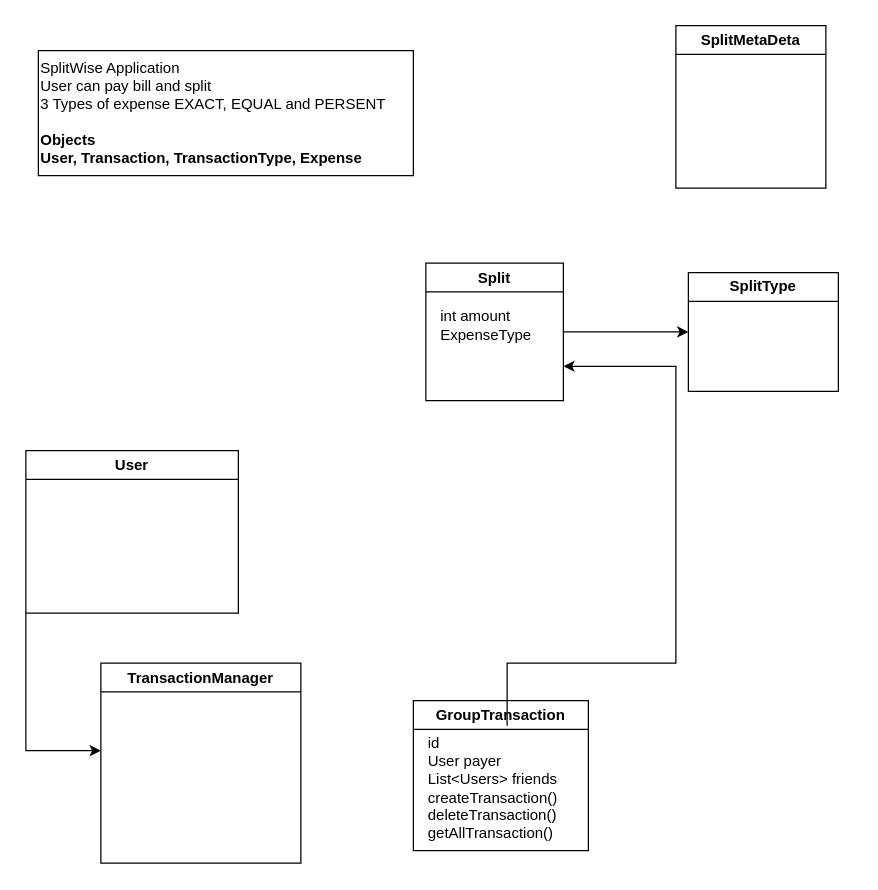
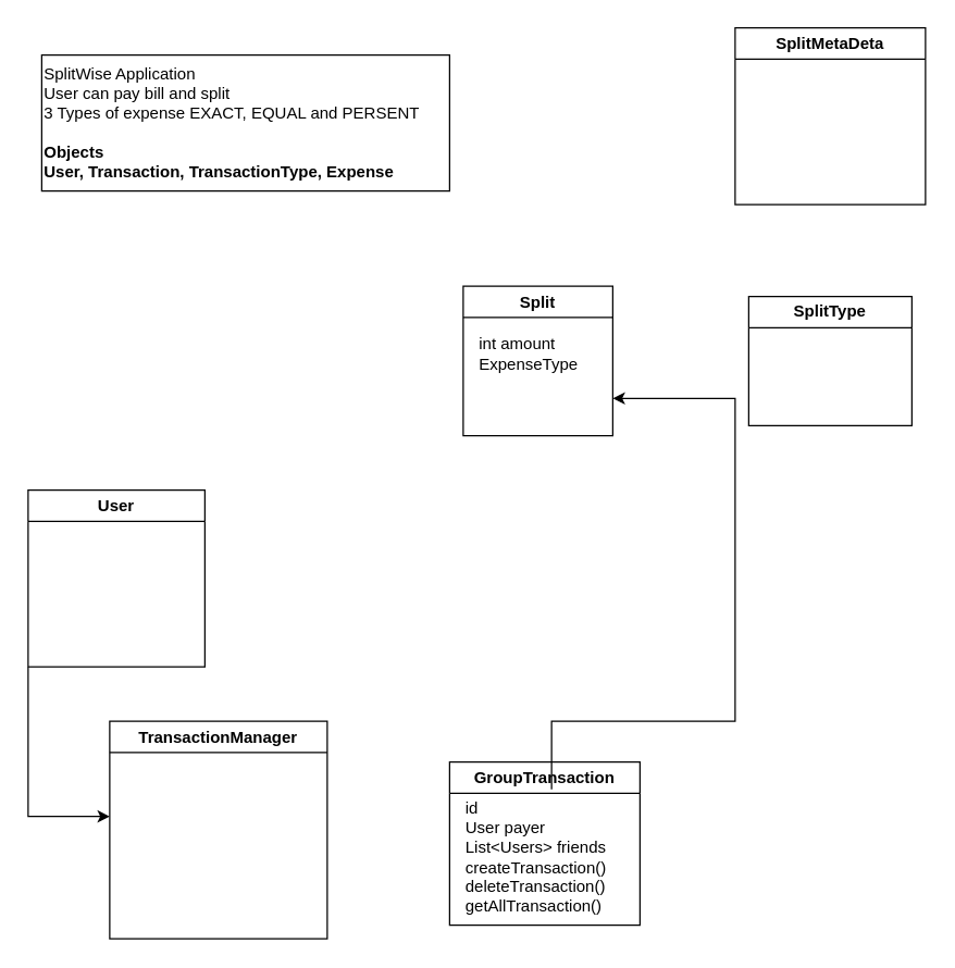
  <mxCell id="0" />
  <mxCell id="1" parent="0" />
  <mxCell id="2" value="SplitWise Application&lt;div&gt;User can pay bill and split&lt;/div&gt;&lt;div&gt;3 Types of expense EXACT, EQUAL and PERSENT&lt;/div&gt;&lt;div&gt;&lt;br&gt;&lt;/div&gt;&lt;div&gt;&lt;b&gt;Objects&lt;/b&gt;&lt;/div&gt;&lt;div&gt;&lt;b&gt;User, Transaction, TransactionType, Expense&lt;/b&gt;&lt;/div&gt;" style="rounded=0;whiteSpace=wrap;html=1;align=left;" vertex="1" parent="1"><mxGeometry x="30" y="40" width="300" height="100" as="geometry" /></mxCell>
  <mxCell id="3" style="edgeStyle=orthogonalEdgeStyle;rounded=0;orthogonalLoop=1;jettySize=auto;html=1;" edge="1" parent="1" source="4"><mxGeometry relative="1" as="geometry"><mxPoint x="80" y="600" as="targetPoint" /><Array as="points"><mxPoint x="20" y="600" /></Array></mxGeometry></mxCell>
- <mxCell id="4" value="User" style="swimlane;whiteSpace=wrap;html=1;" vertex="1" parent="1"><mxGeometry x="20" y="360" width="170" height="130" as="geometry" /></mxCell>
- <mxCell id="5" style="edgeStyle=orthogonalEdgeStyle;rounded=0;orthogonalLoop=1;jettySize=auto;html=1;entryX=0;entryY=0.5;entryDx=0;entryDy=0;" edge="1" parent="1" source="6" target="8"><mxGeometry relative="1" as="geometry" /></mxCell>
+ <mxCell id="4" value="User" style="swimlane;whiteSpace=wrap;html=1;" vertex="1" parent="1"><mxGeometry x="20" y="360" width="130" height="130" as="geometry" /></mxCell>
  <mxCell id="6" value="Split" style="swimlane;whiteSpace=wrap;html=1;" vertex="1" parent="1"><mxGeometry x="340" y="210" width="110" height="110" as="geometry" /></mxCell>
  <mxCell id="7" value="int amount&lt;div&gt;ExpenseType&amp;nbsp;&lt;/div&gt;" style="text;html=1;align=left;verticalAlign=middle;resizable=0;points=[];autosize=1;strokeColor=none;fillColor=none;" vertex="1" parent="6"><mxGeometry x="10" y="30" width="100" height="40" as="geometry" /></mxCell>
  <mxCell id="8" value="SplitType" style="swimlane;whiteSpace=wrap;html=1;startSize=23;" vertex="1" parent="1"><mxGeometry x="550" y="217.5" width="120" height="95" as="geometry" /></mxCell>
  <mxCell id="9" value="GroupTransaction" style="swimlane;whiteSpace=wrap;html=1;" vertex="1" parent="1"><mxGeometry x="330" y="560" width="140" height="120" as="geometry" /></mxCell>
  <mxCell id="10" value="id&lt;div&gt;User payer&lt;/div&gt;&lt;div&gt;List&amp;lt;Users&amp;gt; friends&lt;br&gt;&lt;div&gt;createTransaction()&lt;/div&gt;&lt;div&gt;deleteTransaction()&lt;/div&gt;&lt;div&gt;getAllTransaction()&lt;/div&gt;&lt;/div&gt;" style="text;html=1;align=left;verticalAlign=middle;resizable=0;points=[];autosize=1;strokeColor=none;fillColor=none;" vertex="1" parent="9"><mxGeometry x="10" y="20" width="130" height="100" as="geometry" /></mxCell>
  <mxCell id="11" style="edgeStyle=orthogonalEdgeStyle;rounded=0;orthogonalLoop=1;jettySize=auto;html=1;entryX=1;entryY=0.75;entryDx=0;entryDy=0;" edge="1" parent="1" source="10" target="6"><mxGeometry relative="1" as="geometry"><Array as="points"><mxPoint x="405" y="530" /><mxPoint x="540" y="530" /><mxPoint x="540" y="293" /></Array></mxGeometry></mxCell>
- <mxCell id="12" value="SplitMetaDeta" style="swimlane;whiteSpace=wrap;html=1;" vertex="1" parent="1"><mxGeometry x="540" y="20" width="120" height="130" as="geometry" /></mxCell>
+ <mxCell id="12" value="SplitMetaDeta" style="swimlane;whiteSpace=wrap;html=1;" vertex="1" parent="1"><mxGeometry x="540" y="20" width="140" height="130" as="geometry" /></mxCell>
  <mxCell id="13" value="TransactionManager" style="swimlane;whiteSpace=wrap;html=1;" vertex="1" parent="1"><mxGeometry x="80" y="530" width="160" height="160" as="geometry" /></mxCell>
